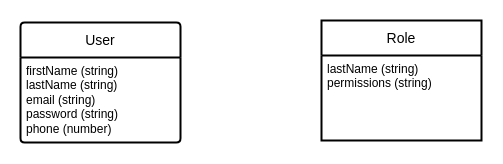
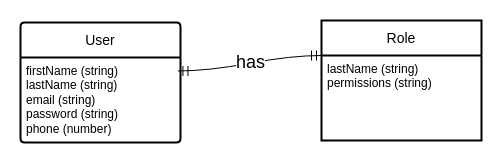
  <mxCell id="0" />
  <mxCell id="1" parent="0" />
  <mxCell id="2" value="User" style="swimlane;childLayout=stackLayout;horizontal=1;startSize=35;horizontalStack=0;rounded=1;fontSize=14;fontStyle=0;strokeWidth=2;resizeParent=0;resizeLast=1;shadow=0;dashed=0;align=center;arcSize=4;whiteSpace=wrap;html=1;" vertex="1" parent="1"><mxGeometry x="20" y="22" width="160" height="120" as="geometry"><mxRectangle x="-43" y="-183" width="65" height="50" as="alternateBounds" /></mxGeometry></mxCell>
  <mxCell id="3" value="firstName (string)&lt;div&gt;lastName&amp;nbsp;&lt;span style=&quot;background-color: initial;&quot;&gt;(string)&lt;/span&gt;&lt;/div&gt;&lt;div&gt;email&amp;nbsp;&lt;span style=&quot;background-color: initial;&quot;&gt;(string)&lt;/span&gt;&lt;/div&gt;&lt;div&gt;password (string)&lt;/div&gt;&lt;div&gt;phone (number)&lt;/div&gt;" style="align=left;strokeColor=none;fillColor=none;spacingLeft=4;fontSize=12;verticalAlign=top;resizable=0;rotatable=0;part=1;html=1;" vertex="1" parent="2"><mxGeometry y="35" width="160" height="85" as="geometry" /></mxCell>
  <mxCell id="4" value="Role" style="swimlane;childLayout=stackLayout;horizontal=1;startSize=35;horizontalStack=0;rounded=1;fontSize=14;fontStyle=0;strokeWidth=2;resizeParent=0;resizeLast=1;shadow=0;dashed=0;align=center;arcSize=0;whiteSpace=wrap;html=1;" vertex="1" parent="1"><mxGeometry x="321" y="20" width="160" height="120" as="geometry" /></mxCell>
  <mxCell id="5" value="&lt;div&gt;lastName (string)&lt;/div&gt;&lt;div&gt;permissions (string)&lt;/div&gt;" style="align=left;strokeColor=none;fillColor=none;spacingLeft=4;fontSize=12;verticalAlign=top;resizable=0;rotatable=0;part=1;html=1;" vertex="1" parent="4"><mxGeometry y="35" width="160" height="70" as="geometry" /></mxCell>
  <mxCell id="6" value="&lt;div&gt;&lt;br&gt;&lt;/div&gt;" style="align=left;strokeColor=none;fillColor=none;spacingLeft=4;fontSize=12;verticalAlign=top;resizable=0;rotatable=0;part=1;html=1;" vertex="1" parent="4"><mxGeometry y="105" width="160" height="15" as="geometry" /></mxCell>
+ <mxCell id="7" value="" style="edgeStyle=entityRelationEdgeStyle;fontSize=12;html=1;endArrow=ERmandOne;startArrow=ERmandOne;rounded=0;startSize=8;endSize=8;curved=1;entryX=0;entryY=0;entryDx=0;entryDy=0;exitX=0.984;exitY=0.404;exitDx=0;exitDy=0;exitPerimeter=0;" edge="1" parent="1" source="2" target="5"><mxGeometry width="100" height="100" relative="1" as="geometry"><mxPoint x="182" y="70" as="sourcePoint" /><mxPoint x="282" y="-22" as="targetPoint" /></mxGeometry></mxCell>
+ <mxCell id="8" value="has" style="edgeLabel;html=1;align=center;verticalAlign=middle;resizable=0;points=[];fontSize=18;" connectable="0" vertex="1" parent="7"><mxGeometry x="0.01" y="1" relative="1" as="geometry"><mxPoint as="offset" /></mxGeometry></mxCell>
